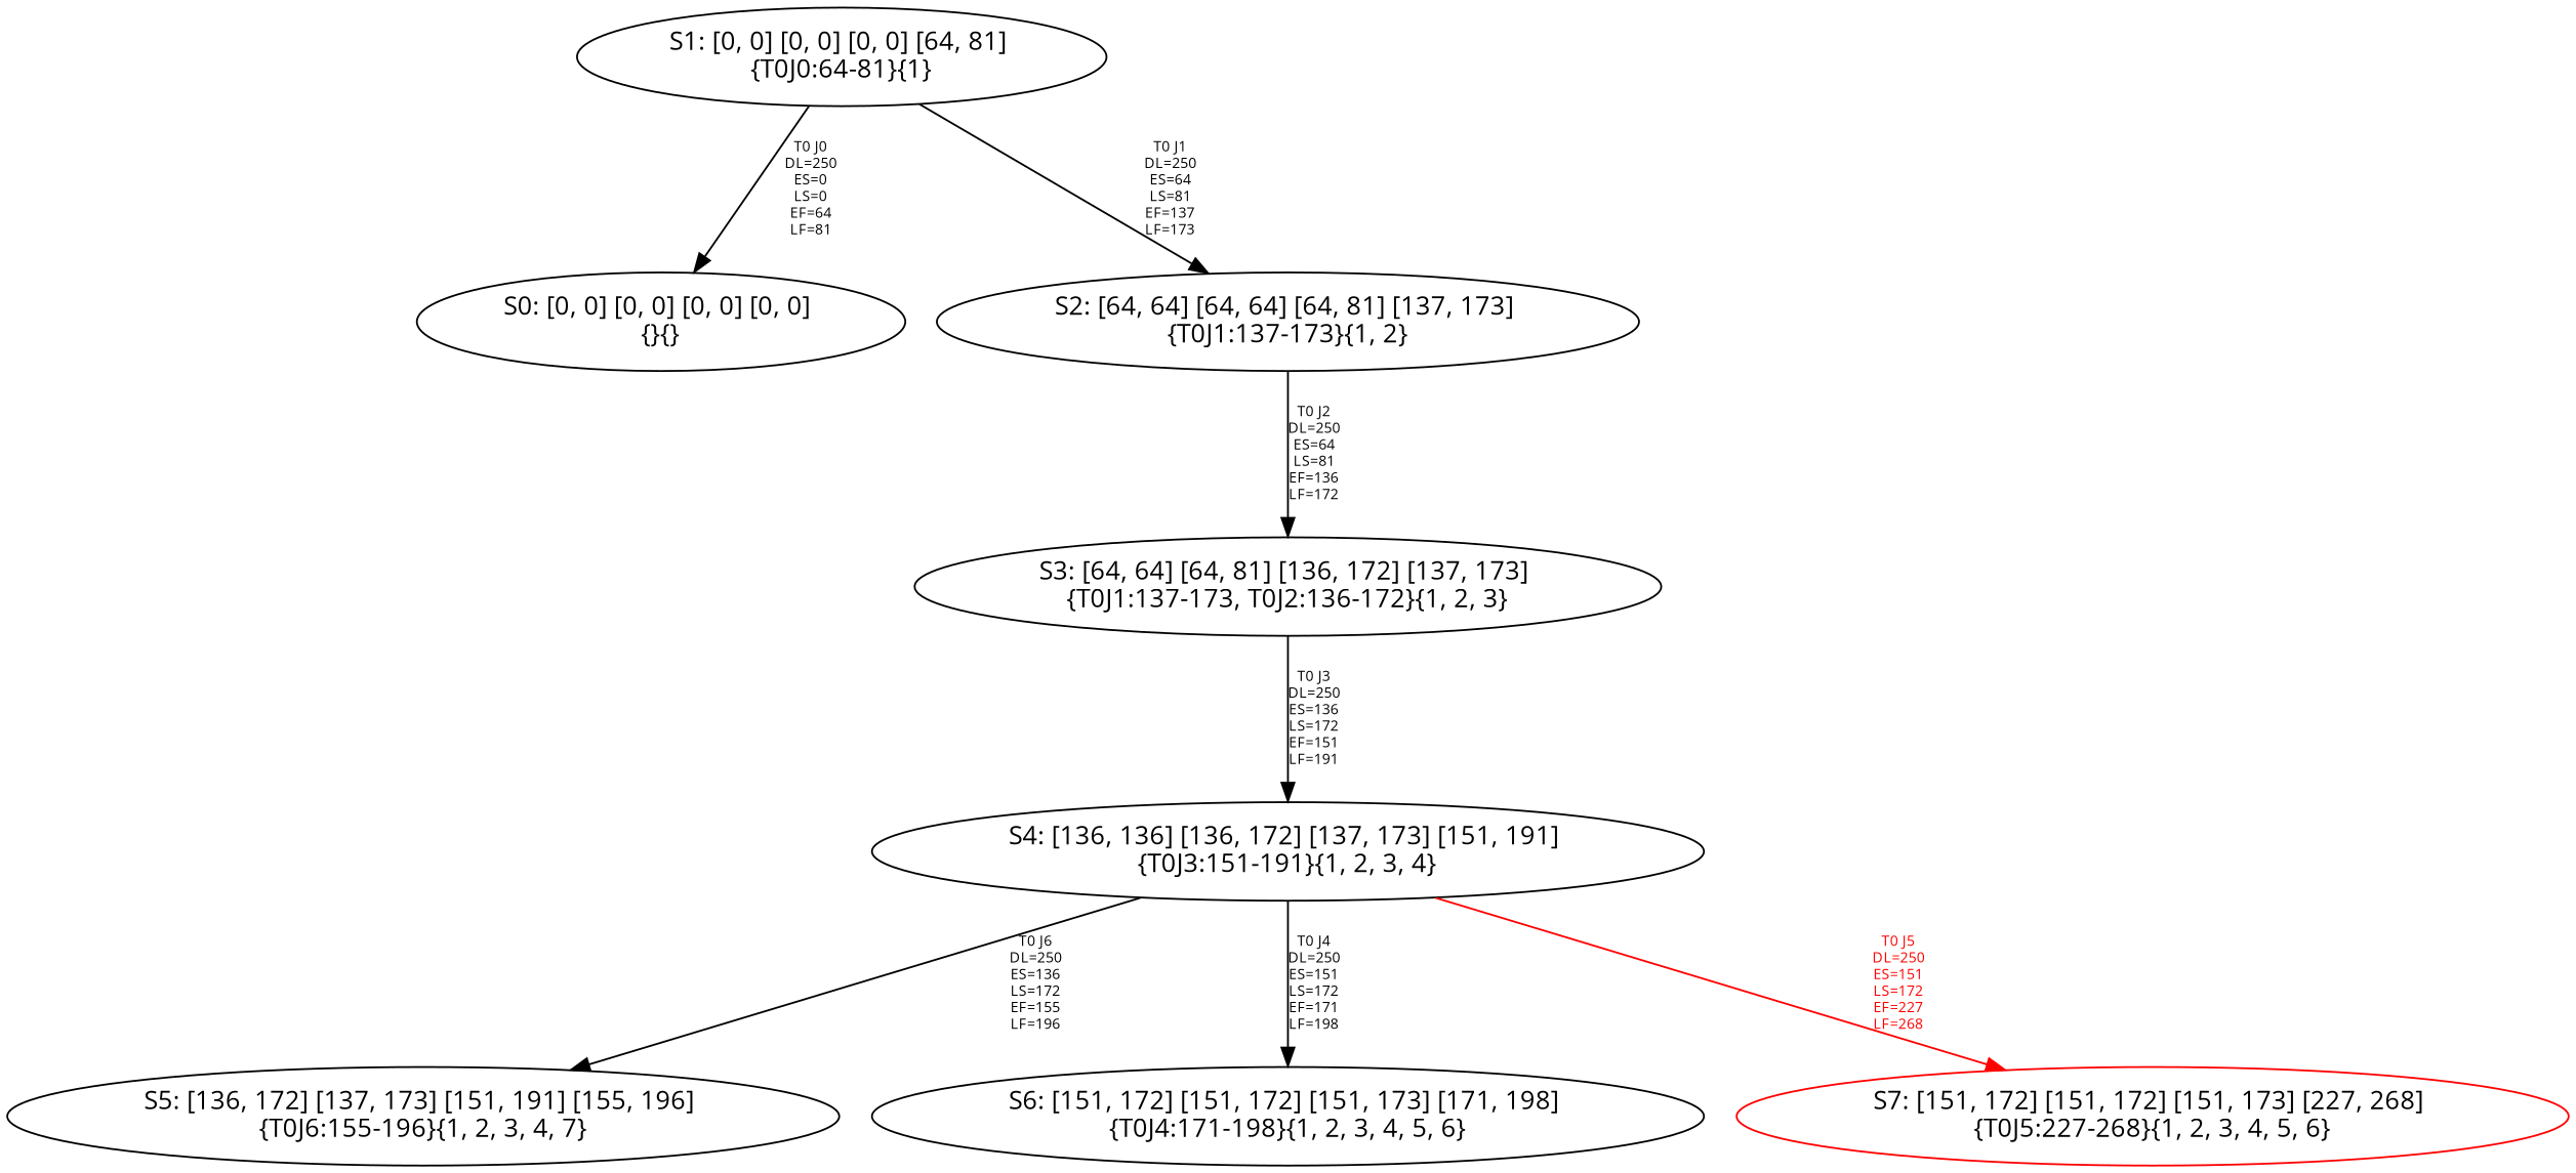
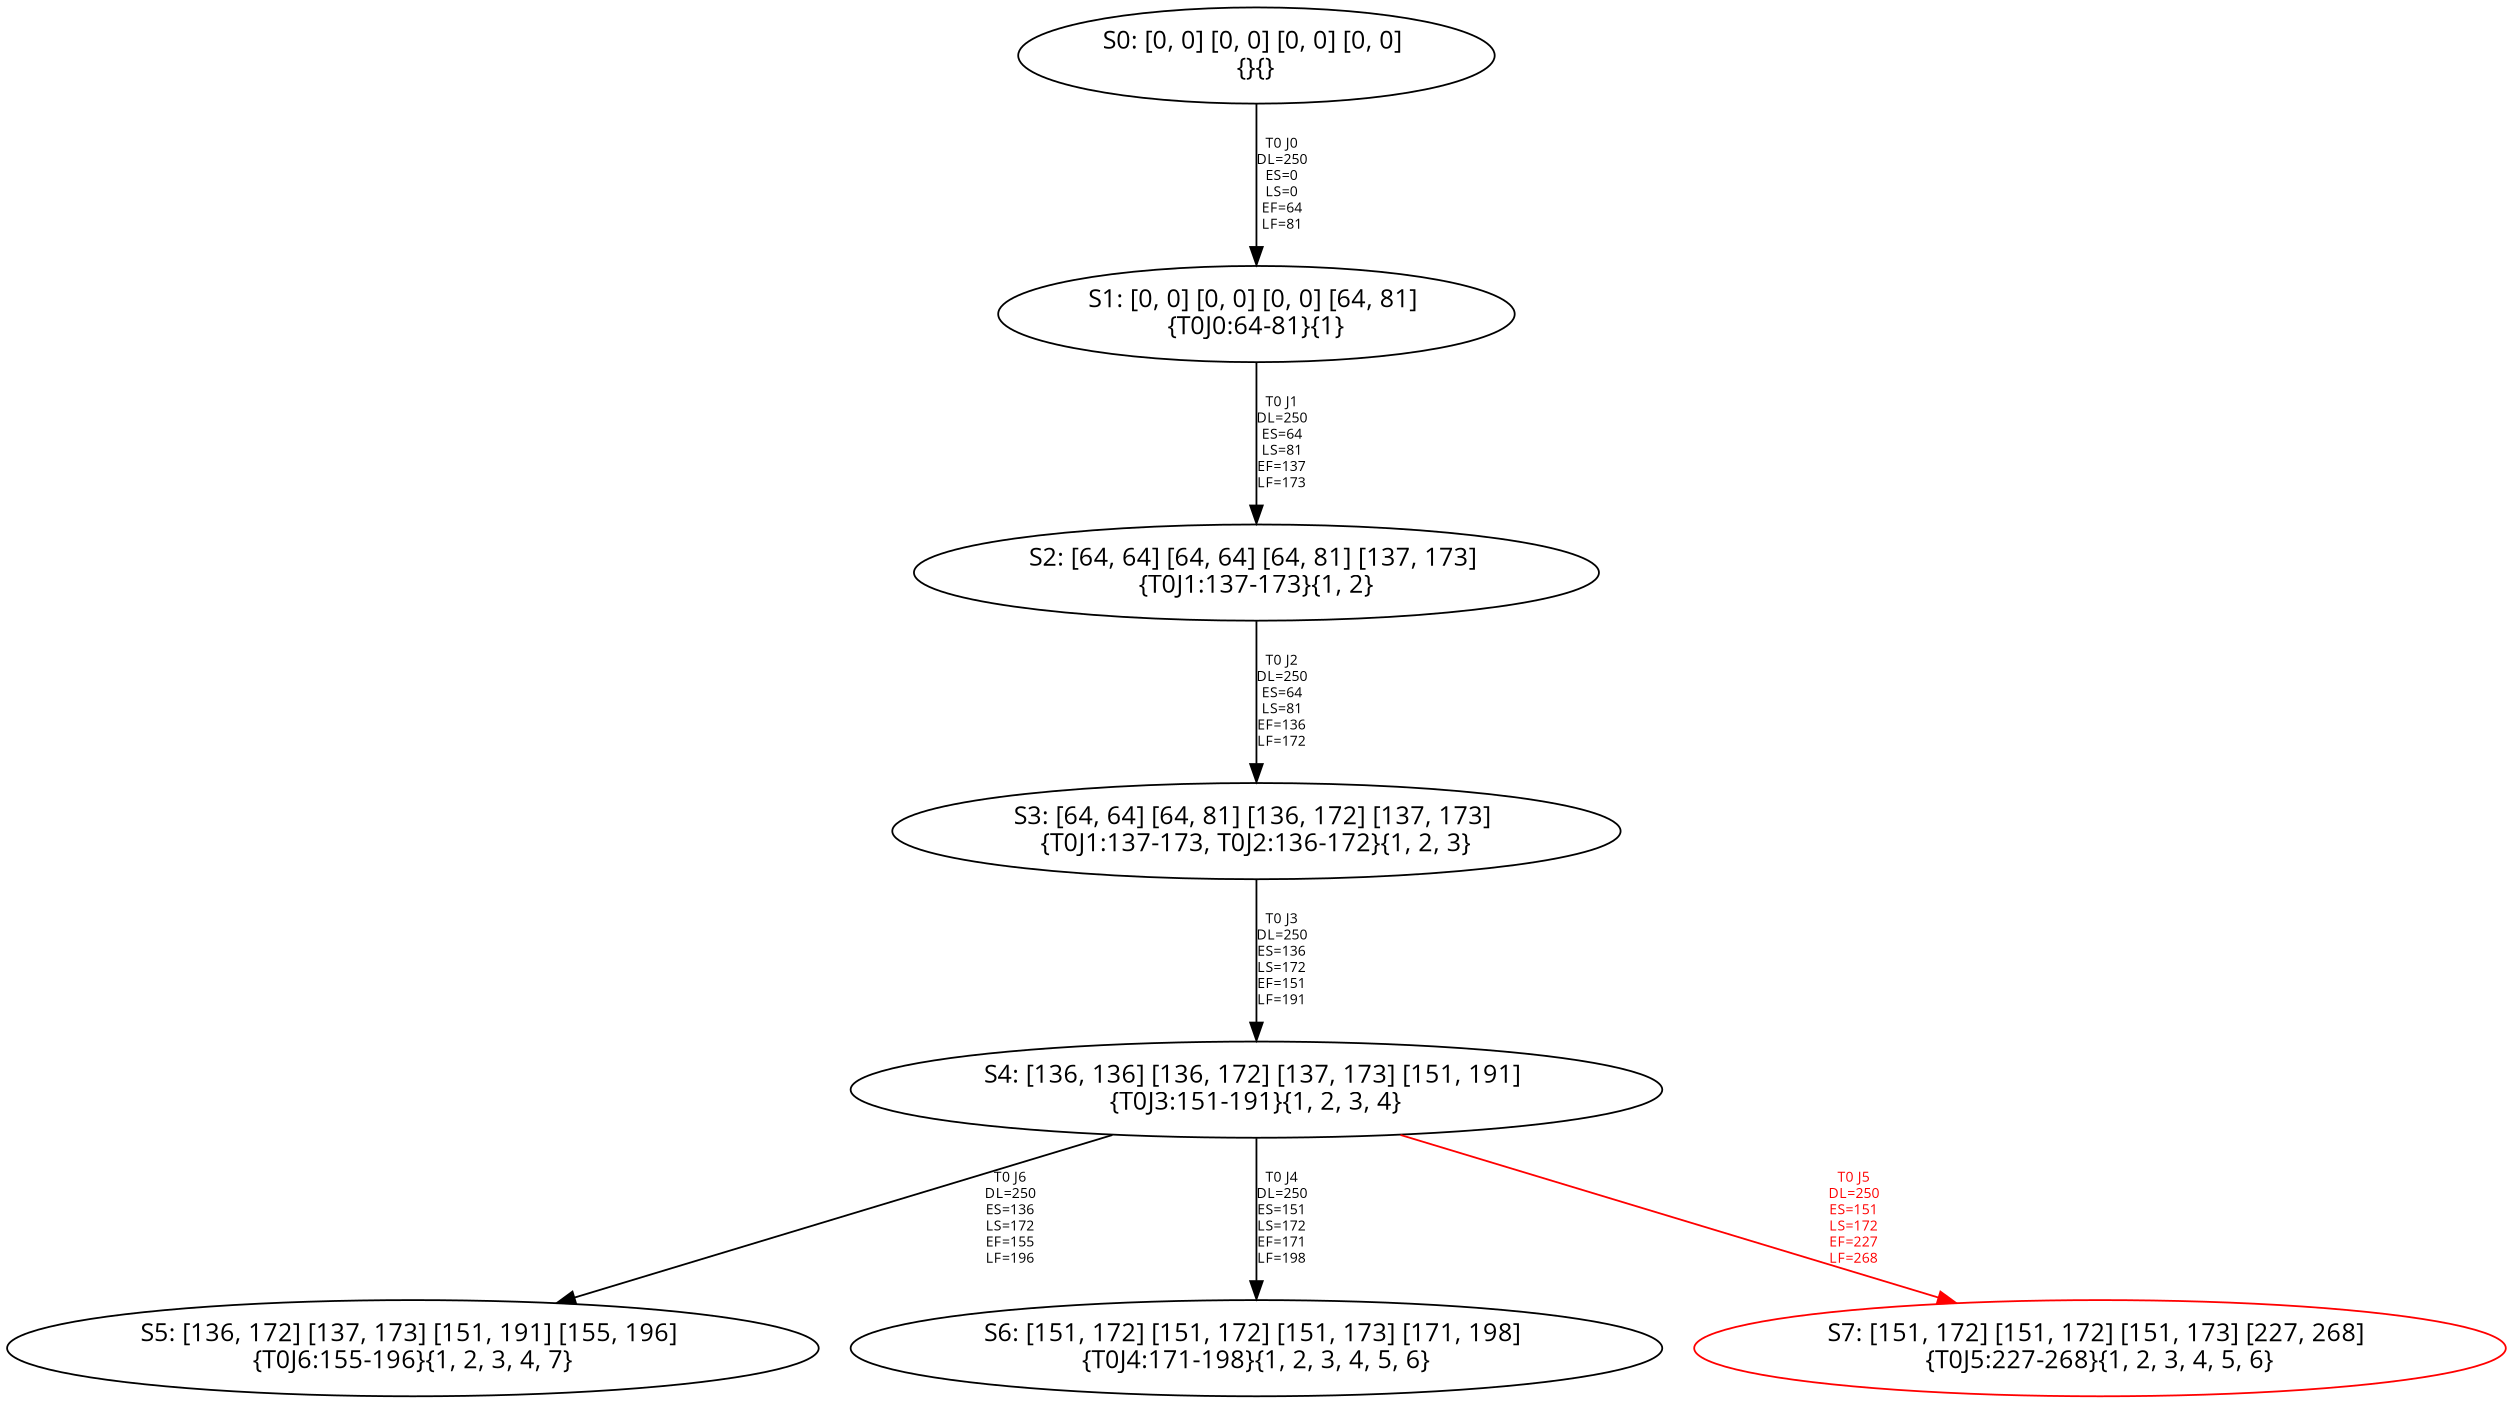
  digraph {
    fontname="Open Sans"
    node [fontname="Open Sans"]
    edge [fontsize=8 fontname="Open Sans"]
    n1 [label="S0: [0, 0] [0, 0] [0, 0] [0, 0] \n{}{}"]
    n2 [label="S1: [0, 0] [0, 0] [0, 0] [64, 81] \n{T0J0:64-81}{1}"]
    n3 [label="S2: [64, 64] [64, 64] [64, 81] [137, 173] \n{T0J1:137-173}{1, 2}"]
    n4 [label="S3: [64, 64] [64, 81] [136, 172] [137, 173] \n{T0J1:137-173, T0J2:136-172}{1, 2, 3}"]
    n5 [label="S4: [136, 136] [136, 172] [137, 173] [151, 191] \n{T0J3:151-191}{1, 2, 3, 4}"]
    n6 [label="S5: [136, 172] [137, 173] [151, 191] [155, 196] \n{T0J6:155-196}{1, 2, 3, 4, 7}"]
    n7 [label="S6: [151, 172] [151, 172] [151, 173] [171, 198] \n{T0J4:171-198}{1, 2, 3, 4, 5, 6}"]
    n8 [color=Red label="S7: [151, 172] [151, 172] [151, 173] [227, 268] \n{T0J5:227-268}{1, 2, 3, 4, 5, 6}"]
-   n2 -> n1 [label="T0 J0\nDL=250\nES=0\nLS=0\nEF=64\nLF=81"]
+   n1 -> n2 [label="T0 J0\nDL=250\nES=0\nLS=0\nEF=64\nLF=81"]
    n2 -> n3 [label="T0 J1\nDL=250\nES=64\nLS=81\nEF=137\nLF=173"]
    n3 -> n4 [label="T0 J2\nDL=250\nES=64\nLS=81\nEF=136\nLF=172"]
    n4 -> n5 [label="T0 J3\nDL=250\nES=136\nLS=172\nEF=151\nLF=191"]
    n5 -> n6 [label="T0 J6\nDL=250\nES=136\nLS=172\nEF=155\nLF=196"]
    n5 -> n7 [label="T0 J4\nDL=250\nES=151\nLS=172\nEF=171\nLF=198"]
    n5 -> n8 [color=Red fontcolor=Red label="T0 J5\nDL=250\nES=151\nLS=172\nEF=227\nLF=268"]
  }
